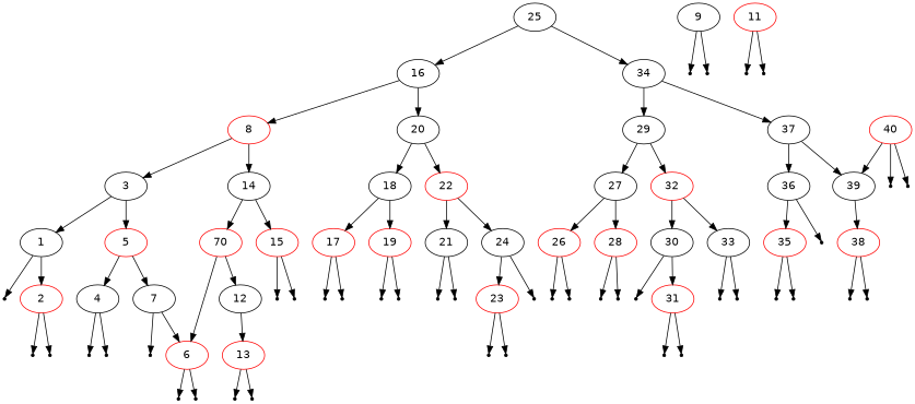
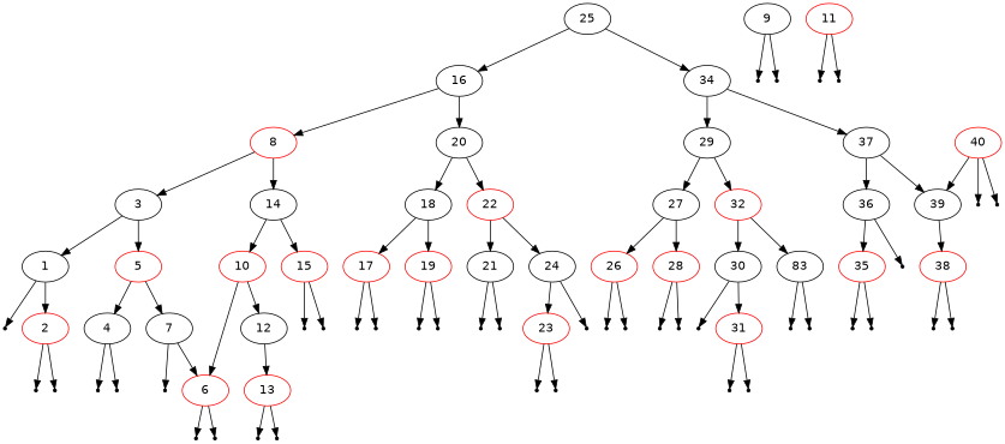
  digraph {
    node [color=black fontname=Helvetica shape=point]
    16 [shape=""]
    8 [color=red shape=""]
    20 [shape=""]
    25 [color="" shape=""]
    34 [shape=""]
    29 [shape=""]
    37 [shape=""]
    3 [shape=""]
    14 [shape=""]
    18 [shape=""]
    22 [color=red shape=""]
    27 [shape=""]
    32 [color=red shape=""]
    36 [shape=""]
    39 [shape=""]
    1 [shape=""]
    5 [color=red shape=""]
-   10 [color=red label=70 shape=""]
+   10 [color=red shape=""]
    15 [color=red shape=""]
    17 [color=red shape=""]
    19 [color=red shape=""]
    21 [shape=""]
    24 [shape=""]
    null1
    2 [color=red shape=""]
    4 [shape=""]
    7 [shape=""]
    6 [color=red shape=""]
    12 [shape=""]
    null15
    null16
    null2
    null3
    null4
    null5
    null6
    null7
    null8
    9 [shape=""]
    null9
    null10
    13 [color=red shape=""]
    11 [color=red shape=""]
    null11
    null12
    null13
    null14
    null17
    null18
    null19
    null20
    null21
    null22
    23 [color=red shape=""]
    null23
    null24
    null25
    26 [color=red shape=""]
    28 [color=red shape=""]
    30 [shape=""]
-   33 [shape=""]
+   33 [label=83 shape=""]
    35 [color=red shape=""]
    null35
    38 [color=red shape=""]
    null26
    null27
    null28
    null29
    null30
    31 [color=red shape=""]
    null33
    null34
    null31
    null32
    null36
    null37
    null38
    null39
    40 [color=red shape=""]
    null40
    null41
    16 -> 8
    16 -> 20
    8 -> 3
    8 -> 14
    20 -> 18
    20 -> 22
    25 -> 16
    25 -> 34
    34 -> 29
    34 -> 37
    29 -> 27
    29 -> 32
    37 -> 36
    37 -> 39
    3 -> 1
    3 -> 5
    14 -> 10
    14 -> 15
    18 -> 17
    18 -> 19
    22 -> 21
    22 -> 24
    27 -> 26
    27 -> 28
    32 -> 30
    32 -> 33
    36 -> 35
    36 -> null35
    39 -> 38
    1 -> null1
    1 -> 2
    5 -> 4
    5 -> 7
    10 -> 6
    10 -> 12
    15 -> null15
    15 -> null16
    17 -> null17
    17 -> null18
    19 -> null19
    19 -> null20
    21 -> null21
    21 -> null22
    24 -> 23
    24 -> null23
    2 -> null2
    2 -> null3
    4 -> null4
    4 -> null5
    7 -> 6
    7 -> null6
    6 -> null7
    6 -> null8
    12 -> 13
    9 -> null9
    9 -> null10
    13 -> null13
    13 -> null14
    11 -> null11
    11 -> null12
    23 -> null24
    23 -> null25
    26 -> null26
    26 -> null27
    28 -> null28
    28 -> null29
    30 -> null30
    30 -> 31
    33 -> null33
    33 -> null34
    35 -> null36
    35 -> null37
    38 -> null38
    38 -> null39
    31 -> null31
    31 -> null32
    40 -> 39
    40 -> null40
    40 -> null41
  }
